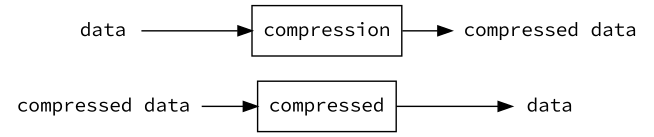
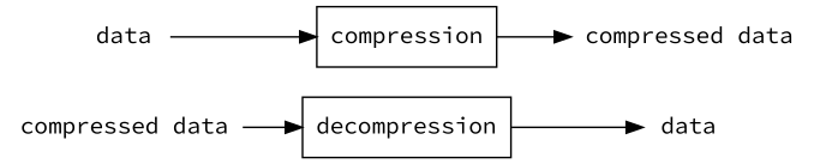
  digraph {
    rankdir=LR
    fontname="Source Code Pro"
    node [shape=none fontname="Source Code Pro"]
    edge [fontname="Source Code Pro"]
    n1 [label="compressed data"]
-   decompression [shape=box label=compressed]
+   decompression [shape=box]
    n3 [label=data]
    data
    compression [shape=box]
    n6 [label="compressed data"]
    n1 -> decompression
    decompression -> n3
    data -> compression
    compression -> n6
  }
